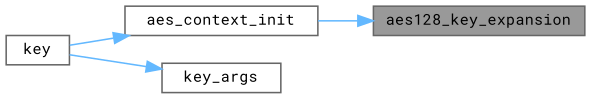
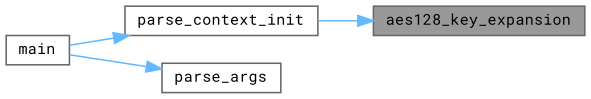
  digraph {
    fontname="Roboto Mono"
    rankdir=RL
    node [color=grey40 fillcolor=white fontname="Roboto Mono" fontsize=10 shape=box style=filled]
    edge [color=steelblue1 dir=back fontname="Roboto Mono" fontsize=10 labelfontname=Helvetica labelfontsize=10 style=solid]
    n1 [color=gray40 fillcolor=grey60 fontcolor=black height=0.2 label=aes128_key_expansion width=0.4]
-   n2 [height=0.2 label=aes_context_init width=0.4]
-   n3 [height=0.2 label=key width=0.4]
-   n4 [height=0.2 label=key_args width=0.4]
+   n2 [height=0.2 label=parse_context_init width=0.4]
+   n3 [height=0.2 label=main width=0.4]
+   n4 [height=0.2 label=parse_args width=0.4]
    n1 -> n2
    n2 -> n3
    n4 -> n3
  }
